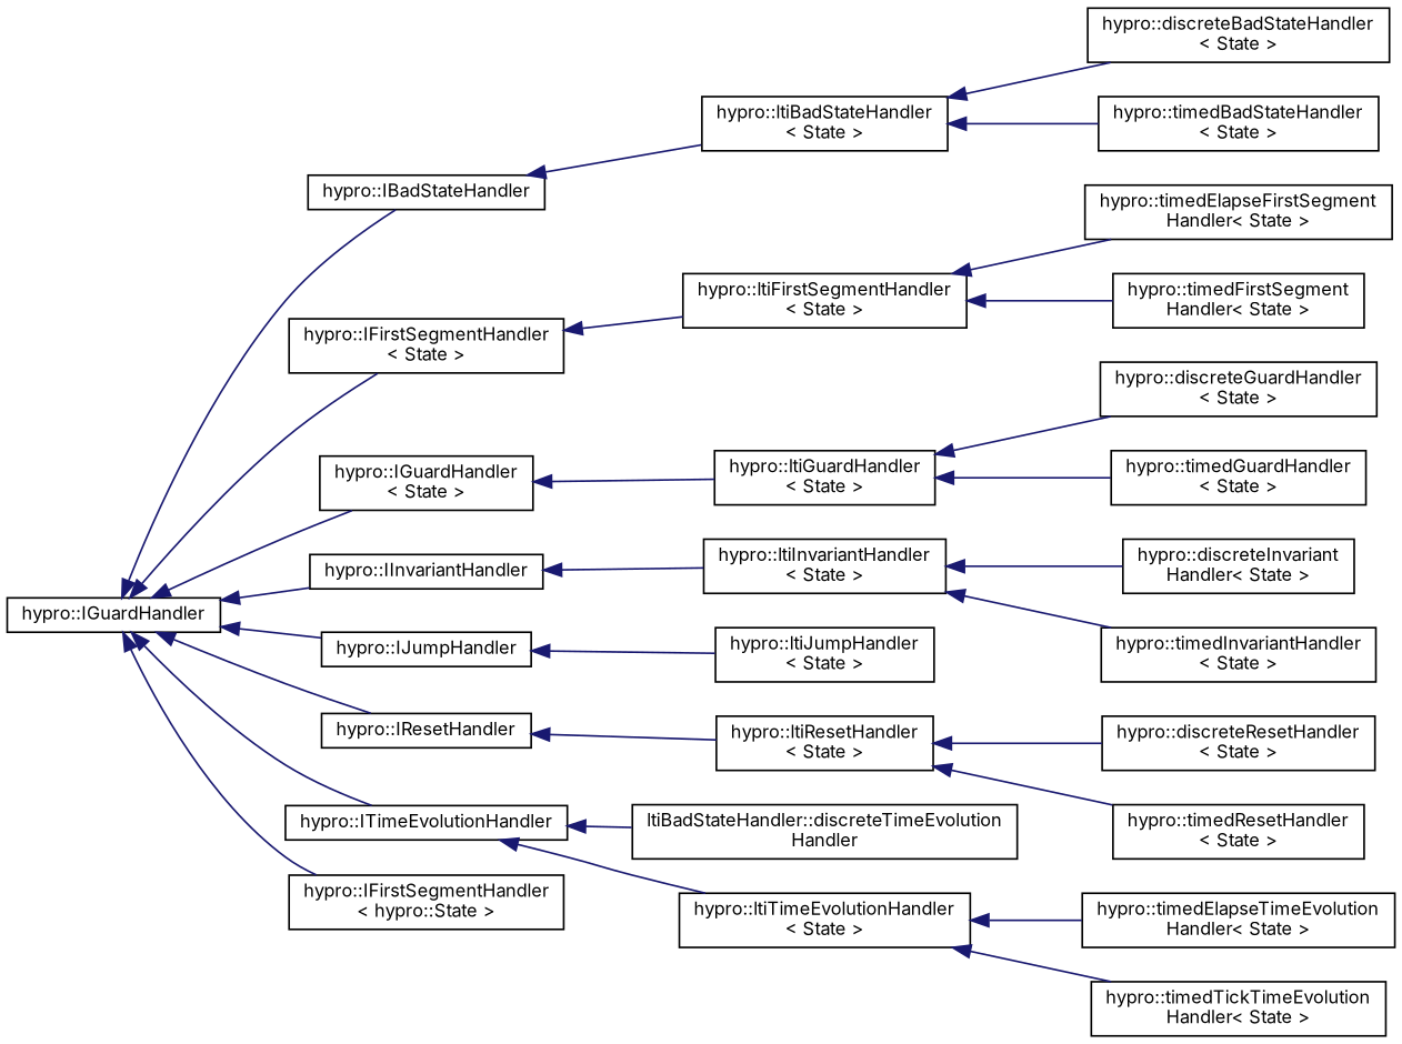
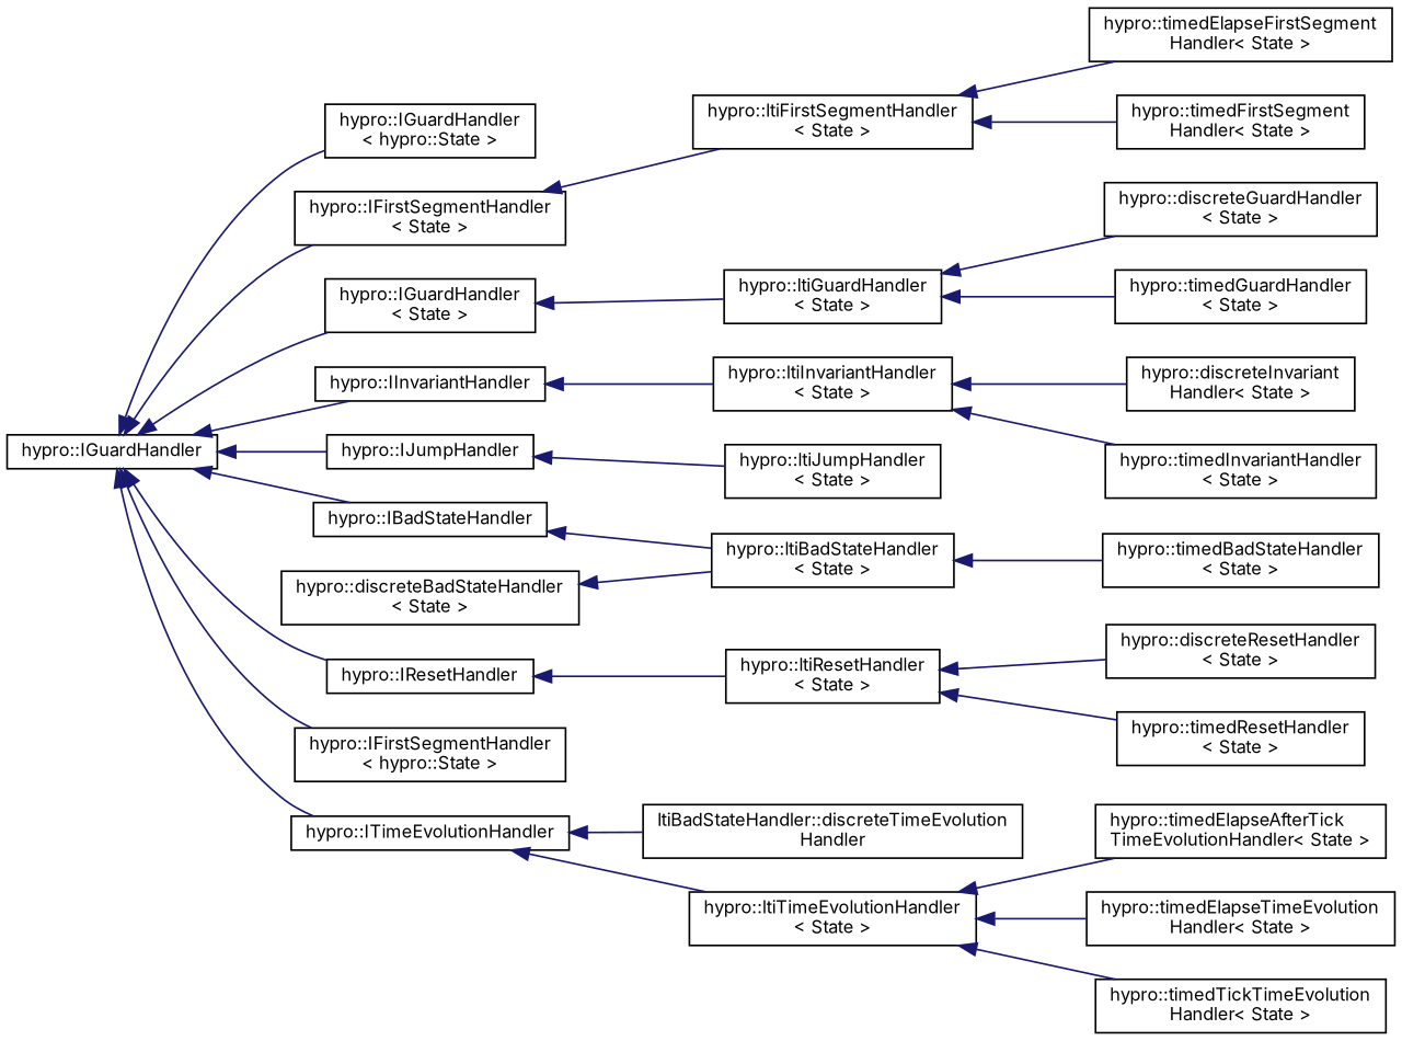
  digraph {
    fontname=Inter
    rankdir=LR
    node [color=black fillcolor=white fontname=Inter fontsize=10 shape=record style=filled]
    edge [color=midnightblue dir=back fontname=Inter fontsize=10 labelfontname=Helvetica labelfontsize=10 style=solid]
    n1 [height=0.2 label="hypro::IGuardHandler" width=0.4]
    n2 [height=0.2 label="hypro::IBadStateHandler" width=0.4]
    n3 [height=0.2 label="hypro::IFirstSegmentHandler\l\< State \>" width=0.4]
    n4 [height=0.2 label="hypro::IGuardHandler\l\< State \>" width=0.4]
    n5 [height=0.2 label="hypro::IInvariantHandler" width=0.4]
    n6 [height=0.2 label="hypro::IJumpHandler" width=0.4]
    n7 [height=0.2 label="hypro::IResetHandler" width=0.4]
    n8 [height=0.2 label="hypro::ITimeEvolutionHandler" width=0.4]
    n9 [height=0.2 label="hypro::IFirstSegmentHandler\l\< hypro::State \>" width=0.4]
+   n10 [height=0.2 label="hypro::IGuardHandler\l\< hypro::State \>" width=0.4]
    n11 [height=0.2 label="hypro::ltiBadStateHandler\l\< State \>" width=0.4]
    n12 [height=0.2 label="hypro::ltiFirstSegmentHandler\l\< State \>" width=0.4]
    n13 [height=0.2 label="hypro::ltiGuardHandler\l\< State \>" width=0.4]
    n14 [height=0.2 label="hypro::ltiInvariantHandler\l\< State \>" width=0.4]
    n15 [height=0.2 label="hypro::ltiJumpHandler\l\< State \>" width=0.4]
    n16 [height=0.2 label="hypro::ltiResetHandler\l\< State \>" width=0.4]
    n17 [height=0.2 label="ltiBadStateHandler::discreteTimeEvolution\lHandler" width=0.4]
    n18 [height=0.2 label="hypro::ltiTimeEvolutionHandler\l\< State \>" width=0.4]
    n19 [height=0.2 label="hypro::discreteBadStateHandler\l\< State \>" width=0.4]
    n20 [height=0.2 label="hypro::timedBadStateHandler\l\< State \>" width=0.4]
    n21 [height=0.2 label="hypro::timedElapseFirstSegment\lHandler\< State \>" width=0.4]
    n22 [height=0.2 label="hypro::timedFirstSegment\lHandler\< State \>" width=0.4]
    n23 [height=0.2 label="hypro::discreteGuardHandler\l\< State \>" width=0.4]
    n24 [height=0.2 label="hypro::timedGuardHandler\l\< State \>" width=0.4]
    n25 [height=0.2 label="hypro::discreteInvariant\lHandler\< State \>" width=0.4]
    n26 [height=0.2 label="hypro::timedInvariantHandler\l\< State \>" width=0.4]
    n27 [height=0.2 label="hypro::discreteResetHandler\l\< State \>" width=0.4]
    n28 [height=0.2 label="hypro::timedResetHandler\l\< State \>" width=0.4]
+   n29 [height=0.2 label="hypro::timedElapseAfterTick\lTimeEvolutionHandler\< State \>" width=0.4]
    n30 [height=0.2 label="hypro::timedElapseTimeEvolution\lHandler\< State \>" width=0.4]
    n31 [height=0.2 label="hypro::timedTickTimeEvolution\lHandler\< State \>" width=0.4]
    n1 -> n2
    n1 -> n3
    n1 -> n4
    n1 -> n5
    n1 -> n6
    n1 -> n7
    n1 -> n8
    n1 -> n9
+   n1 -> n10
    n2 -> n11
    n3 -> n12
    n4 -> n13
    n5 -> n14
    n6 -> n15
    n7 -> n16
    n8 -> n17
    n8 -> n18
-   n11 -> n19
+   n19 -> n11
    n11 -> n20
    n12 -> n21
    n12 -> n22
    n13 -> n23
    n13 -> n24
    n14 -> n25
    n14 -> n26
    n16 -> n27
    n16 -> n28
+   n18 -> n29
    n18 -> n30
    n18 -> n31
  }
